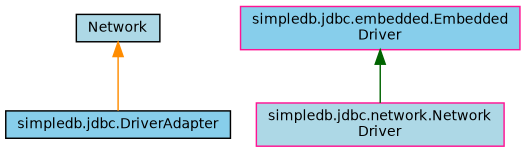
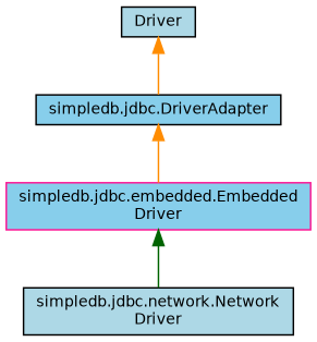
  digraph {
    node [color=black fillcolor=skyblue fontname=Helvetica fontsize=10 shape=record style=filled]
    edge [color=darkorange dir=back fontname=Helvetica fontsize=10 labelfontname=Helvetica labelfontsize=10 style=solid]
    n1 [fontcolor=black height=0.2 label="simpledb.jdbc.DriverAdapter" width=0.4]
    n2 [color=deeppink height=0.2 label="simpledb.jdbc.embedded.Embedded\lDriver" width=0.4]
-   n3 [color=deeppink fillcolor=lightblue height=0.2 label="simpledb.jdbc.network.Network\lDriver" width=0.4]
-   n4 [fillcolor=lightblue height=0.2 label=Network width=0.4]
+   n3 [fillcolor=lightblue height=0.2 label="simpledb.jdbc.network.Network\lDriver" width=0.4]
+   n4 [fillcolor=lightblue height=0.2 label=Driver width=0.4]
+   n1 -> n2
    n2 -> n3 [color=darkgreen]
    n4 -> n1
  }
